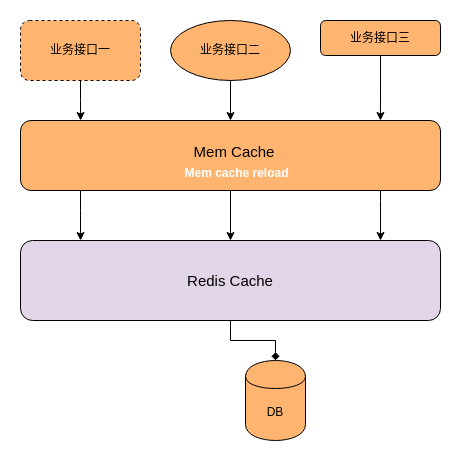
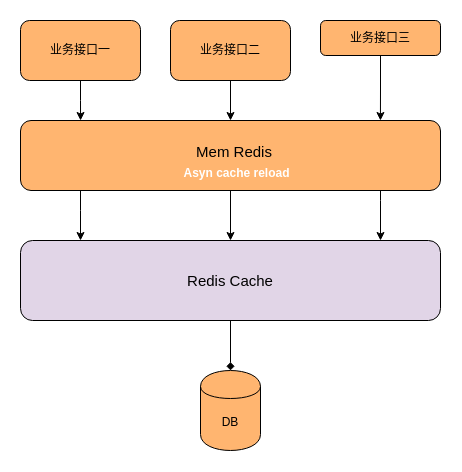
  <mxCell id="0" />
  <mxCell id="1" parent="0" />
  <mxCell id="2" value="" style="edgeStyle=orthogonalEdgeStyle;rounded=0;orthogonalLoop=1;jettySize=auto;html=1;entryX=0.143;entryY=0;entryDx=0;entryDy=0;entryPerimeter=0;" parent="1" source="3" target="11" edge="1"><mxGeometry relative="1" as="geometry" /></mxCell>
- <mxCell id="3" value="业务接口一" style="rounded=1;whiteSpace=wrap;html=1;fillColor=#FFB570;dashed=1;" parent="1" vertex="1"><mxGeometry x="20" y="20" width="120" height="60" as="geometry" /></mxCell>
+ <mxCell id="3" value="业务接口一" style="rounded=1;whiteSpace=wrap;html=1;fillColor=#FFB570;" parent="1" vertex="1"><mxGeometry x="20" y="20" width="120" height="60" as="geometry" /></mxCell>
  <mxCell id="4" value="" style="edgeStyle=orthogonalEdgeStyle;rounded=0;orthogonalLoop=1;jettySize=auto;html=1;entryX=0.5;entryY=0;entryDx=0;entryDy=0;exitX=0.5;exitY=1;exitDx=0;exitDy=0;labelPosition=center;verticalLabelPosition=middle;align=center;verticalAlign=middle;horizontal=1;" parent="1" source="5" target="11" edge="1"><mxGeometry relative="1" as="geometry" /></mxCell>
- <mxCell id="5" value="业务接口二" style="ellipse;whiteSpace=wrap;html=1;fillColor=#FFB570;" parent="1" vertex="1"><mxGeometry x="170" y="20" width="120" height="60" as="geometry" /></mxCell>
+ <mxCell id="5" value="业务接口二" style="rounded=1;whiteSpace=wrap;html=1;fillColor=#FFB570;" parent="1" vertex="1"><mxGeometry x="170" y="20" width="120" height="60" as="geometry" /></mxCell>
  <mxCell id="6" style="edgeStyle=orthogonalEdgeStyle;rounded=0;orthogonalLoop=1;jettySize=auto;html=1;exitX=0.5;exitY=1;exitDx=0;exitDy=0;entryX=0.857;entryY=0;entryDx=0;entryDy=0;entryPerimeter=0;" parent="1" source="7" target="11" edge="1"><mxGeometry relative="1" as="geometry" /></mxCell>
  <mxCell id="7" value="业务接口三" style="rounded=1;whiteSpace=wrap;html=1;fillColor=#FFB570;" parent="1" vertex="1"><mxGeometry x="320" y="20" width="120" height="35" as="geometry" /></mxCell>
  <mxCell id="8" value="" style="edgeStyle=orthogonalEdgeStyle;rounded=0;orthogonalLoop=1;jettySize=auto;html=1;fontSize=15;" parent="1" source="11" target="13" edge="1"><mxGeometry relative="1" as="geometry"><Array as="points"><mxPoint x="80" y="210" /><mxPoint x="80" y="210" /></Array></mxGeometry></mxCell>
  <mxCell id="9" value="" style="edgeStyle=orthogonalEdgeStyle;rounded=0;orthogonalLoop=1;jettySize=auto;html=1;fontSize=15;" parent="1" source="11" target="13" edge="1"><mxGeometry relative="1" as="geometry"><Array as="points"><mxPoint x="380" y="200" /><mxPoint x="380" y="200" /></Array></mxGeometry></mxCell>
  <mxCell id="10" value="" style="edgeStyle=orthogonalEdgeStyle;rounded=0;orthogonalLoop=1;jettySize=auto;html=1;fontSize=15;" parent="1" source="11" target="13" edge="1"><mxGeometry relative="1" as="geometry" /></mxCell>
  <mxCell id="11" value="" style="rounded=1;whiteSpace=wrap;html=1;fillColor=#FFB570;" parent="1" vertex="1"><mxGeometry x="20" y="120" width="420" height="70" as="geometry" /></mxCell>
  <mxCell id="12" value="" style="edgeStyle=orthogonalEdgeStyle;rounded=0;orthogonalLoop=1;jettySize=auto;html=1;fontSize=15;endArrow=diamond;" parent="1" source="13" target="15" edge="1"><mxGeometry relative="1" as="geometry" /></mxCell>
  <mxCell id="13" value="Redis Cache" style="rounded=1;whiteSpace=wrap;html=1;fontSize=15;fillColor=#e1d5e7;" parent="1" vertex="1"><mxGeometry x="20" y="240" width="420" height="80" as="geometry" /></mxCell>
- <mxCell id="14" value="Mem Cache" style="text;html=1;strokeColor=none;fillColor=none;align=center;verticalAlign=middle;whiteSpace=wrap;rounded=0;fontSize=15;" parent="1" vertex="1"><mxGeometry x="186" y="143" width="96" height="15" as="geometry" /></mxCell>
- <mxCell id="15" value="DB" style="shape=cylinder;whiteSpace=wrap;html=1;boundedLbl=1;backgroundOutline=1;rounded=1;fontSize=12;fillColor=#FFB570;" parent="1" vertex="1"><mxGeometry x="245" y="360" width="60" height="80" as="geometry" /></mxCell>
- <mxCell id="16" value="&lt;font color=&quot;#ffffff&quot;&gt;Mem cache reload&lt;/font&gt;" style="text;html=1;strokeColor=none;fillColor=none;align=center;verticalAlign=middle;whiteSpace=wrap;rounded=0;fontSize=12;fontStyle=1" vertex="1" parent="1"><mxGeometry x="173" y="161" width="127" height="23" as="geometry" /></mxCell>
+ <mxCell id="14" value="Mem Redis" style="text;html=1;strokeColor=none;fillColor=none;align=center;verticalAlign=middle;whiteSpace=wrap;rounded=0;fontSize=15;" parent="1" vertex="1"><mxGeometry x="186" y="143" width="96" height="15" as="geometry" /></mxCell>
+ <mxCell id="15" value="DB" style="shape=cylinder;whiteSpace=wrap;html=1;boundedLbl=1;backgroundOutline=1;rounded=1;fontSize=12;fillColor=#FFB570;" parent="1" vertex="1"><mxGeometry x="200" y="370" width="60" height="80" as="geometry" /></mxCell>
+ <mxCell id="16" value="&lt;font color=&quot;#ffffff&quot;&gt;Asyn cache reload&lt;/font&gt;" style="text;html=1;strokeColor=none;fillColor=none;align=center;verticalAlign=middle;whiteSpace=wrap;rounded=0;fontSize=12;fontStyle=1" vertex="1" parent="1"><mxGeometry x="173" y="161" width="127" height="23" as="geometry" /></mxCell>
